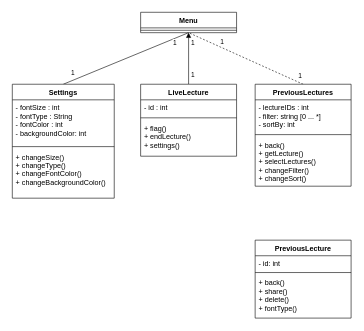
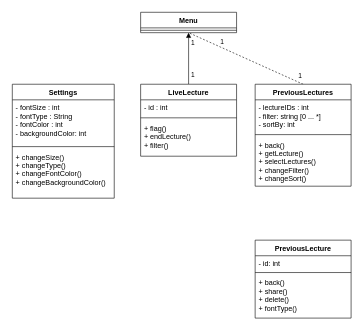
  <mxCell id="0" />
  <mxCell id="1" parent="0" />
- <mxCell id="2" value="" style="endArrow=none;html=1;entryX=0.5;entryY=1;entryDx=0;entryDy=0;exitX=0.5;exitY=0;exitDx=0;exitDy=0;" edge="1" parent="1" source="15" target="23"><mxGeometry width="50" height="50" relative="1" as="geometry"><mxPoint x="290" y="300" as="sourcePoint" /><mxPoint x="314" y="11.008" as="targetPoint" /></mxGeometry></mxCell>
- <mxCell id="3" value="1" style="edgeLabel;html=1;align=center;verticalAlign=middle;resizable=0;points=[];" vertex="1" connectable="0" parent="2"><mxGeometry x="0.725" y="-5" relative="1" as="geometry"><mxPoint x="2.77" as="offset" /></mxGeometry></mxCell>
- <mxCell id="4" value="1" style="edgeLabel;html=1;align=center;verticalAlign=middle;resizable=0;points=[];" vertex="1" connectable="0" parent="2"><mxGeometry x="-0.578" y="-2" relative="1" as="geometry"><mxPoint x="-30.15" y="-3.58" as="offset" /></mxGeometry></mxCell>
  <mxCell id="5" value="" style="endArrow=none;html=1;exitX=0.5;exitY=0;exitDx=0;exitDy=0;entryX=0.5;entryY=1;entryDx=0;entryDy=0;dashed=1;" edge="1" parent="1" source="19" target="23"><mxGeometry width="50" height="50" relative="1" as="geometry"><mxPoint x="95" y="70" as="sourcePoint" /><mxPoint x="320" y="20" as="targetPoint" /></mxGeometry></mxCell>
  <mxCell id="6" value="1" style="edgeLabel;html=1;align=center;verticalAlign=middle;resizable=0;points=[];" vertex="1" connectable="0" parent="5"><mxGeometry x="-0.68" y="-1" relative="1" as="geometry"><mxPoint x="25.59" as="offset" /></mxGeometry></mxCell>
  <mxCell id="7" value="1" style="edgeLabel;html=1;align=center;verticalAlign=middle;resizable=0;points=[];" vertex="1" connectable="0" parent="5"><mxGeometry x="0.671" y="1" relative="1" as="geometry"><mxPoint x="24.98" as="offset" /></mxGeometry></mxCell>
  <mxCell id="8" value="" style="endArrow=block;html=1;entryX=0.5;entryY=1;entryDx=0;entryDy=0;exitX=0.5;exitY=0;exitDx=0;exitDy=0;" edge="1" parent="1" source="11" target="23"><mxGeometry width="50" height="50" relative="1" as="geometry"><mxPoint x="105" y="80" as="sourcePoint" /><mxPoint x="314" y="11.008" as="targetPoint" /></mxGeometry></mxCell>
  <mxCell id="9" value="1" style="edgeLabel;html=1;align=center;verticalAlign=middle;resizable=0;points=[];" vertex="1" connectable="0" parent="8"><mxGeometry x="0.628" y="1" relative="1" as="geometry"><mxPoint x="7" as="offset" /></mxGeometry></mxCell>
  <mxCell id="10" value="&lt;div&gt;1&lt;/div&gt;" style="edgeLabel;html=1;align=center;verticalAlign=middle;resizable=0;points=[];" vertex="1" connectable="0" parent="8"><mxGeometry x="-0.628" relative="1" as="geometry"><mxPoint x="6" as="offset" /></mxGeometry></mxCell>
  <mxCell id="11" value="LiveLecture" style="swimlane;fontStyle=1;align=center;verticalAlign=top;childLayout=stackLayout;horizontal=1;startSize=26;horizontalStack=0;resizeParent=1;resizeParentMax=0;resizeLast=0;collapsible=1;marginBottom=0;" vertex="1" parent="1"><mxGeometry x="234" y="140" width="160" height="120" as="geometry" /></mxCell>
  <mxCell id="12" value="- id : int" style="text;strokeColor=none;fillColor=none;align=left;verticalAlign=top;spacingLeft=4;spacingRight=4;overflow=hidden;rotatable=0;points=[[0,0.5],[1,0.5]];portConstraint=eastwest;" vertex="1" parent="11"><mxGeometry y="26" width="160" height="26" as="geometry" /></mxCell>
  <mxCell id="13" value="" style="line;strokeWidth=1;fillColor=none;align=left;verticalAlign=middle;spacingTop=-1;spacingLeft=3;spacingRight=3;rotatable=0;labelPosition=right;points=[];portConstraint=eastwest;" vertex="1" parent="11"><mxGeometry y="52" width="160" height="8" as="geometry" /></mxCell>
- <mxCell id="14" value="+ flag()&#10;+ endLecture()&#10;+ settings()&#10;" style="text;strokeColor=none;fillColor=none;align=left;verticalAlign=top;spacingLeft=4;spacingRight=4;overflow=hidden;rotatable=0;points=[[0,0.5],[1,0.5]];portConstraint=eastwest;" vertex="1" parent="11"><mxGeometry y="60" width="160" height="60" as="geometry" /></mxCell>
+ <mxCell id="14" value="+ flag()&#10;+ endLecture()&#10;+ filter()&#10;" style="text;strokeColor=none;fillColor=none;align=left;verticalAlign=top;spacingLeft=4;spacingRight=4;overflow=hidden;rotatable=0;points=[[0,0.5],[1,0.5]];portConstraint=eastwest;" vertex="1" parent="11"><mxGeometry y="60" width="160" height="60" as="geometry" /></mxCell>
  <mxCell id="15" value="Settings" style="swimlane;fontStyle=1;align=center;verticalAlign=top;childLayout=stackLayout;horizontal=1;startSize=26;horizontalStack=0;resizeParent=1;resizeParentMax=0;resizeLast=0;collapsible=1;marginBottom=0;" vertex="1" parent="1"><mxGeometry x="20" y="140" width="170" height="190" as="geometry" /></mxCell>
  <mxCell id="16" value="- fontSize : int&#10;- fontType : String&#10;- fontColor : int&#10;- backgroundColor: int" style="text;strokeColor=none;fillColor=none;align=left;verticalAlign=top;spacingLeft=4;spacingRight=4;overflow=hidden;rotatable=0;points=[[0,0.5],[1,0.5]];portConstraint=eastwest;" vertex="1" parent="15"><mxGeometry y="26" width="170" height="74" as="geometry" /></mxCell>
  <mxCell id="17" value="" style="line;strokeWidth=1;fillColor=none;align=left;verticalAlign=middle;spacingTop=-1;spacingLeft=3;spacingRight=3;rotatable=0;labelPosition=right;points=[];portConstraint=eastwest;" vertex="1" parent="15"><mxGeometry y="100" width="170" height="8" as="geometry" /></mxCell>
  <mxCell id="18" value="+ changeSize()&#10;+ changeType() &#10;+ changeFontColor() &#10;+ changeBackgroundColor()" style="text;strokeColor=none;fillColor=none;align=left;verticalAlign=top;spacingLeft=4;spacingRight=4;overflow=hidden;rotatable=0;points=[[0,0.5],[1,0.5]];portConstraint=eastwest;" vertex="1" parent="15"><mxGeometry y="108" width="170" height="82" as="geometry" /></mxCell>
  <mxCell id="19" value="PreviousLectures" style="swimlane;fontStyle=1;align=center;verticalAlign=top;childLayout=stackLayout;horizontal=1;startSize=26;horizontalStack=0;resizeParent=1;resizeParentMax=0;resizeLast=0;collapsible=1;marginBottom=0;" vertex="1" parent="1"><mxGeometry x="425" y="140" width="160" height="170" as="geometry" /></mxCell>
  <mxCell id="20" value="- lectureIDs : int&#10;- filter: string [0 ... *]&#10;- sortBy: int&#10;" style="text;strokeColor=none;fillColor=none;align=left;verticalAlign=top;spacingLeft=4;spacingRight=4;overflow=hidden;rotatable=0;points=[[0,0.5],[1,0.5]];portConstraint=eastwest;" vertex="1" parent="19"><mxGeometry y="26" width="160" height="54" as="geometry" /></mxCell>
  <mxCell id="21" value="" style="line;strokeWidth=1;fillColor=none;align=left;verticalAlign=middle;spacingTop=-1;spacingLeft=3;spacingRight=3;rotatable=0;labelPosition=right;points=[];portConstraint=eastwest;" vertex="1" parent="19"><mxGeometry y="80" width="160" height="8" as="geometry" /></mxCell>
  <mxCell id="22" value="+ back()&#10;+ getLecture()&#10;+ selectLectures()&#10;+ changeFilter()&#10;+ changeSort()&#10;&#10;" style="text;strokeColor=none;fillColor=none;align=left;verticalAlign=top;spacingLeft=4;spacingRight=4;overflow=hidden;rotatable=0;points=[[0,0.5],[1,0.5]];portConstraint=eastwest;" vertex="1" parent="19"><mxGeometry y="88" width="160" height="82" as="geometry" /></mxCell>
  <mxCell id="23" value="Menu" style="swimlane;fontStyle=1;align=center;verticalAlign=top;childLayout=stackLayout;horizontal=1;startSize=26;horizontalStack=0;resizeParent=1;resizeParentMax=0;resizeLast=0;collapsible=1;marginBottom=0;" vertex="1" parent="1"><mxGeometry x="234" y="20" width="160" height="34" as="geometry" /></mxCell>
  <mxCell id="24" value="" style="line;strokeWidth=1;fillColor=none;align=left;verticalAlign=middle;spacingTop=-1;spacingLeft=3;spacingRight=3;rotatable=0;labelPosition=right;points=[];portConstraint=eastwest;" vertex="1" parent="23"><mxGeometry y="26" width="160" height="8" as="geometry" /></mxCell>
  <mxCell id="25" value="PreviousLecture" style="swimlane;fontStyle=1;align=center;verticalAlign=top;childLayout=stackLayout;horizontal=1;startSize=26;horizontalStack=0;resizeParent=1;resizeParentMax=0;resizeLast=0;collapsible=1;marginBottom=0;" vertex="1" parent="1"><mxGeometry x="425" y="400" width="160" height="130" as="geometry" /></mxCell>
  <mxCell id="26" value="- id: int" style="text;strokeColor=none;fillColor=none;align=left;verticalAlign=top;spacingLeft=4;spacingRight=4;overflow=hidden;rotatable=0;points=[[0,0.5],[1,0.5]];portConstraint=eastwest;" vertex="1" parent="25"><mxGeometry y="26" width="160" height="24" as="geometry" /></mxCell>
  <mxCell id="27" value="" style="line;strokeWidth=1;fillColor=none;align=left;verticalAlign=middle;spacingTop=-1;spacingLeft=3;spacingRight=3;rotatable=0;labelPosition=right;points=[];portConstraint=eastwest;" vertex="1" parent="25"><mxGeometry y="50" width="160" height="8" as="geometry" /></mxCell>
  <mxCell id="28" value="+ back() &#10;+ share() &#10;+ delete() &#10;+ fontType()" style="text;strokeColor=none;fillColor=none;align=left;verticalAlign=top;spacingLeft=4;spacingRight=4;overflow=hidden;rotatable=0;points=[[0,0.5],[1,0.5]];portConstraint=eastwest;" vertex="1" parent="25"><mxGeometry y="58" width="160" height="72" as="geometry" /></mxCell>
